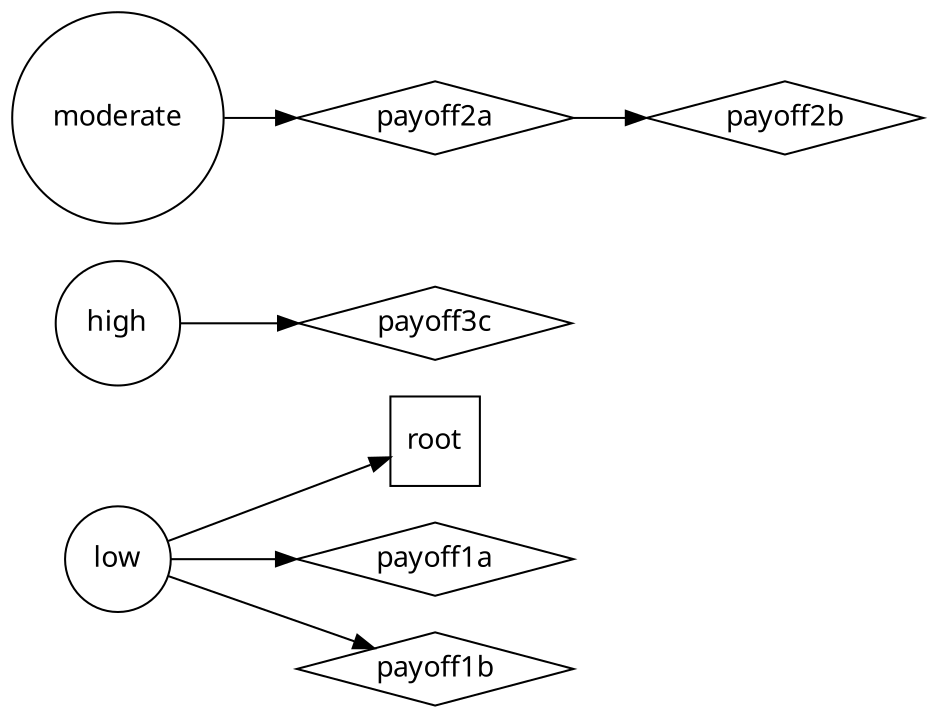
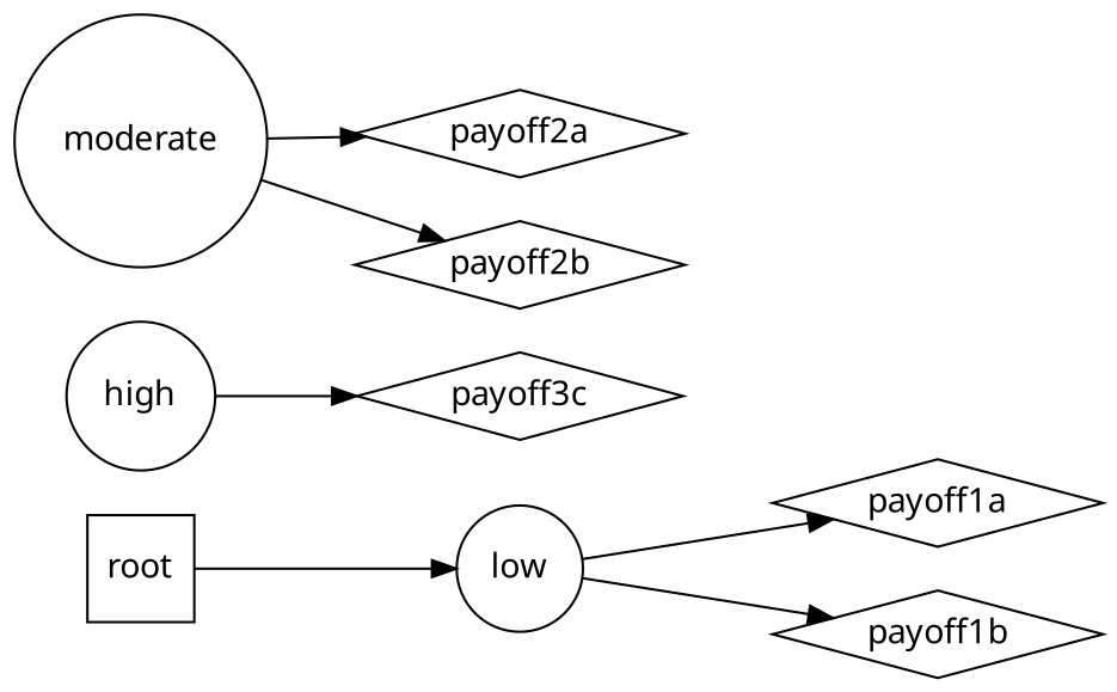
  digraph {
    rankdir=LR
    node [fontname="CMU Serif" shape=diamond]
    edge [fontname="CMU Serif"]
    root [shape=square]
    low [shape=circle]
    high [shape=circle]
    payoff3c
    moderate [shape=circle]
    payoff2a
    payoff2b
    payoff1a
    payoff1b
-   low -> root
+   root -> low
    low -> payoff1a
    low -> payoff1b
    high -> payoff3c
    moderate -> payoff2a
-   payoff2a -> payoff2b
+   moderate -> payoff2b
  }
